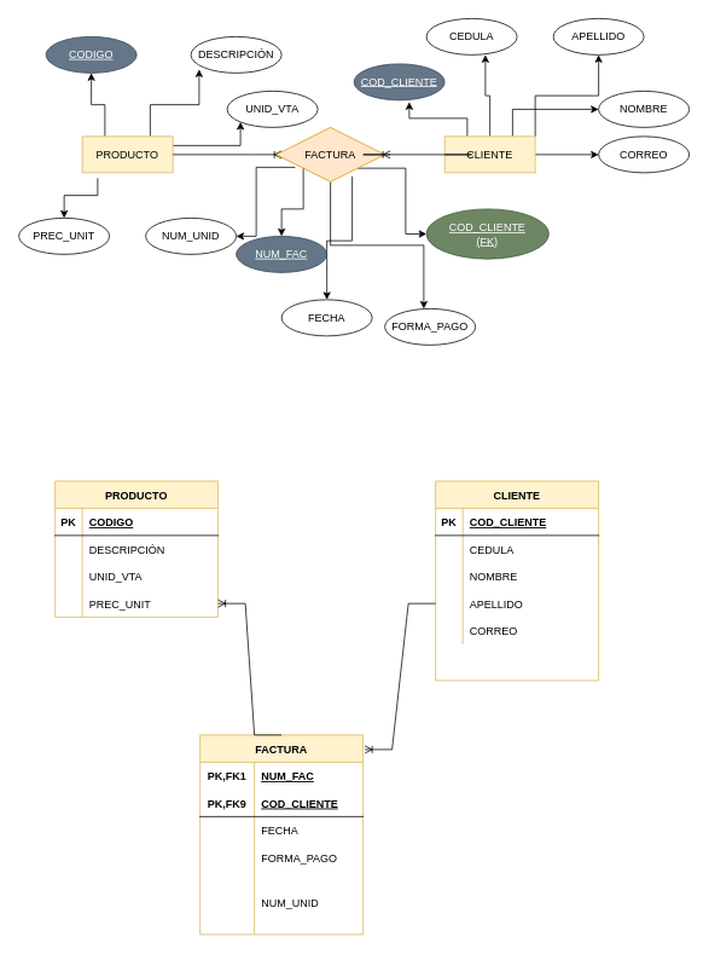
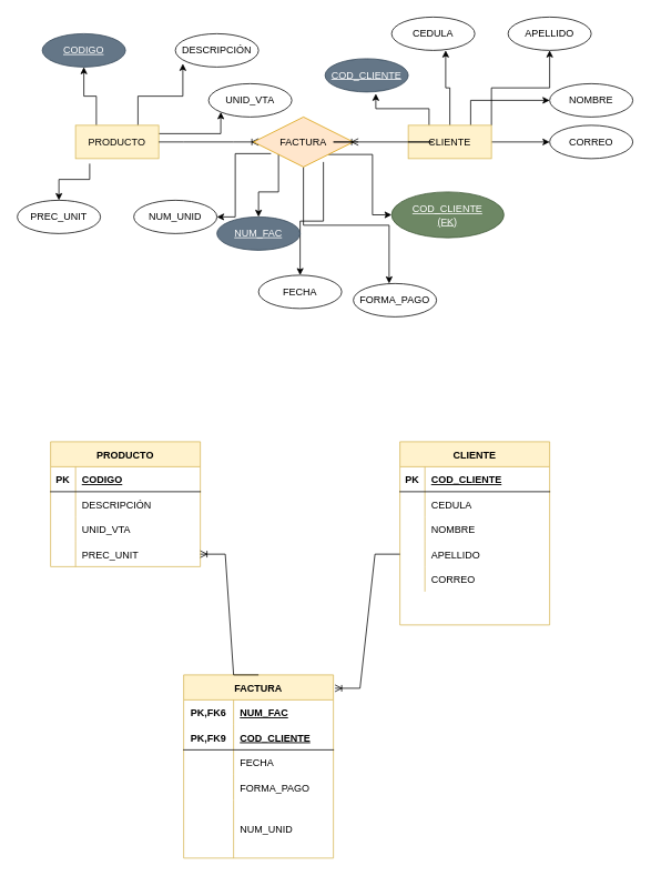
  <mxCell id="0" />
  <mxCell id="1" parent="0" />
  <mxCell id="2" style="edgeStyle=orthogonalEdgeStyle;rounded=0;orthogonalLoop=1;jettySize=auto;html=1;exitX=0.25;exitY=0;exitDx=0;exitDy=0;entryX=0.5;entryY=1;entryDx=0;entryDy=0;" edge="1" parent="1" source="6" target="7"><mxGeometry relative="1" as="geometry" /></mxCell>
  <mxCell id="3" style="edgeStyle=orthogonalEdgeStyle;rounded=0;orthogonalLoop=1;jettySize=auto;html=1;exitX=0.75;exitY=0;exitDx=0;exitDy=0;entryX=0.09;entryY=0.9;entryDx=0;entryDy=0;entryPerimeter=0;" edge="1" parent="1" source="6" target="10"><mxGeometry relative="1" as="geometry" /></mxCell>
  <mxCell id="4" style="edgeStyle=orthogonalEdgeStyle;rounded=0;orthogonalLoop=1;jettySize=auto;html=1;exitX=1;exitY=0.25;exitDx=0;exitDy=0;entryX=0;entryY=1;entryDx=0;entryDy=0;" edge="1" parent="1" source="6" target="9"><mxGeometry relative="1" as="geometry" /></mxCell>
  <mxCell id="5" style="edgeStyle=orthogonalEdgeStyle;rounded=0;orthogonalLoop=1;jettySize=auto;html=1;exitX=0.17;exitY=1.15;exitDx=0;exitDy=0;entryX=0.5;entryY=0;entryDx=0;entryDy=0;exitPerimeter=0;" edge="1" parent="1" source="6" target="8"><mxGeometry relative="1" as="geometry" /></mxCell>
  <mxCell id="6" value="PRODUCTO" style="whiteSpace=wrap;html=1;align=center;fillColor=#fff2cc;strokeColor=#d6b656;" vertex="1" parent="1"><mxGeometry x="90" y="150" width="100" height="40" as="geometry" /></mxCell>
  <mxCell id="7" value="CODIGO" style="ellipse;whiteSpace=wrap;html=1;align=center;fontStyle=4;fillColor=#647687;fontColor=#ffffff;strokeColor=#314354;" vertex="1" parent="1"><mxGeometry x="50" y="40" width="100" height="40" as="geometry" /></mxCell>
  <mxCell id="8" value="PREC_UNIT" style="ellipse;whiteSpace=wrap;html=1;align=center;" vertex="1" parent="1"><mxGeometry x="20" y="240" width="100" height="40" as="geometry" /></mxCell>
  <mxCell id="9" value="UNID_VTA" style="ellipse;whiteSpace=wrap;html=1;align=center;" vertex="1" parent="1"><mxGeometry x="250" y="100" width="100" height="40" as="geometry" /></mxCell>
  <mxCell id="10" value="DESCRIPCIÓN" style="ellipse;whiteSpace=wrap;html=1;align=center;" vertex="1" parent="1"><mxGeometry x="210" y="40" width="100" height="40" as="geometry" /></mxCell>
  <mxCell id="11" style="edgeStyle=orthogonalEdgeStyle;rounded=0;orthogonalLoop=1;jettySize=auto;html=1;exitX=0.25;exitY=0;exitDx=0;exitDy=0;entryX=0.61;entryY=1.05;entryDx=0;entryDy=0;entryPerimeter=0;" edge="1" parent="1" source="16" target="21"><mxGeometry relative="1" as="geometry" /></mxCell>
  <mxCell id="12" style="edgeStyle=orthogonalEdgeStyle;rounded=0;orthogonalLoop=1;jettySize=auto;html=1;exitX=0.5;exitY=0;exitDx=0;exitDy=0;entryX=0.65;entryY=1;entryDx=0;entryDy=0;entryPerimeter=0;" edge="1" parent="1" source="16" target="20"><mxGeometry relative="1" as="geometry" /></mxCell>
  <mxCell id="13" style="edgeStyle=orthogonalEdgeStyle;rounded=0;orthogonalLoop=1;jettySize=auto;html=1;exitX=0.75;exitY=0;exitDx=0;exitDy=0;entryX=0;entryY=0.5;entryDx=0;entryDy=0;" edge="1" parent="1" source="16" target="18"><mxGeometry relative="1" as="geometry" /></mxCell>
  <mxCell id="14" style="edgeStyle=orthogonalEdgeStyle;rounded=0;orthogonalLoop=1;jettySize=auto;html=1;exitX=1;exitY=0.5;exitDx=0;exitDy=0;entryX=0;entryY=0.5;entryDx=0;entryDy=0;" edge="1" parent="1" source="16" target="17"><mxGeometry relative="1" as="geometry" /></mxCell>
  <mxCell id="15" style="edgeStyle=orthogonalEdgeStyle;rounded=0;orthogonalLoop=1;jettySize=auto;html=1;exitX=1;exitY=0;exitDx=0;exitDy=0;" edge="1" parent="1" source="16" target="19"><mxGeometry relative="1" as="geometry" /></mxCell>
  <mxCell id="16" value="CLIENTE" style="whiteSpace=wrap;html=1;align=center;fillColor=#fff2cc;strokeColor=#d6b656;" vertex="1" parent="1"><mxGeometry x="490" y="150" width="100" height="40" as="geometry" /></mxCell>
  <mxCell id="17" value="CORREO" style="ellipse;whiteSpace=wrap;html=1;align=center;" vertex="1" parent="1"><mxGeometry x="660" y="150" width="100" height="40" as="geometry" /></mxCell>
  <mxCell id="18" value="NOMBRE" style="ellipse;whiteSpace=wrap;html=1;align=center;" vertex="1" parent="1"><mxGeometry x="660" y="100" width="100" height="40" as="geometry" /></mxCell>
  <mxCell id="19" value="APELLIDO" style="ellipse;whiteSpace=wrap;html=1;align=center;" vertex="1" parent="1"><mxGeometry x="610" y="20" width="100" height="40" as="geometry" /></mxCell>
  <mxCell id="20" value="CEDULA" style="ellipse;whiteSpace=wrap;html=1;align=center;" vertex="1" parent="1"><mxGeometry x="470" y="20" width="100" height="40" as="geometry" /></mxCell>
  <mxCell id="21" value="COD_CLIENTE" style="ellipse;whiteSpace=wrap;html=1;align=center;fontStyle=4;fillColor=#647687;fontColor=#ffffff;strokeColor=#314354;" vertex="1" parent="1"><mxGeometry x="390" y="70" width="100" height="40" as="geometry" /></mxCell>
  <mxCell id="22" style="edgeStyle=orthogonalEdgeStyle;rounded=0;orthogonalLoop=1;jettySize=auto;html=1;exitX=0;exitY=1;exitDx=0;exitDy=0;entryX=0.5;entryY=0;entryDx=0;entryDy=0;" edge="1" parent="1" source="80" target="27"><mxGeometry relative="1" as="geometry"><mxPoint x="324" y="390" as="sourcePoint" /></mxGeometry></mxCell>
  <mxCell id="23" style="edgeStyle=orthogonalEdgeStyle;rounded=0;orthogonalLoop=1;jettySize=auto;html=1;exitX=0.7;exitY=0.9;exitDx=0;exitDy=0;entryX=0.5;entryY=0;entryDx=0;entryDy=0;exitPerimeter=0;" edge="1" parent="1" source="80" target="28"><mxGeometry relative="1" as="geometry"><mxPoint x="349" y="400" as="sourcePoint" /></mxGeometry></mxCell>
  <mxCell id="24" style="edgeStyle=orthogonalEdgeStyle;rounded=0;orthogonalLoop=1;jettySize=auto;html=1;exitX=0.5;exitY=1;exitDx=0;exitDy=0;entryX=0.43;entryY=0;entryDx=0;entryDy=0;entryPerimeter=0;" edge="1" parent="1" source="80" target="29"><mxGeometry relative="1" as="geometry"><mxPoint x="399" y="400" as="sourcePoint" /></mxGeometry></mxCell>
  <mxCell id="25" style="edgeStyle=orthogonalEdgeStyle;rounded=0;orthogonalLoop=1;jettySize=auto;html=1;exitX=1;exitY=1;exitDx=0;exitDy=0;entryX=0;entryY=0.5;entryDx=0;entryDy=0;" edge="1" parent="1" source="80" target="31"><mxGeometry relative="1" as="geometry"><mxPoint x="424" y="380" as="sourcePoint" /></mxGeometry></mxCell>
  <mxCell id="26" style="edgeStyle=orthogonalEdgeStyle;rounded=0;orthogonalLoop=1;jettySize=auto;html=1;exitX=0.175;exitY=0.733;exitDx=0;exitDy=0;entryX=1;entryY=0.5;entryDx=0;entryDy=0;exitPerimeter=0;" edge="1" parent="1" source="80" target="32"><mxGeometry relative="1" as="geometry"><mxPoint x="324" y="370" as="sourcePoint" /></mxGeometry></mxCell>
  <mxCell id="27" value="NUM_FAC" style="ellipse;whiteSpace=wrap;html=1;align=center;fontStyle=4;fillColor=#647687;fontColor=#ffffff;strokeColor=#314354;" vertex="1" parent="1"><mxGeometry x="260" y="260" width="100" height="40" as="geometry" /></mxCell>
  <mxCell id="28" value="FECHA" style="ellipse;whiteSpace=wrap;html=1;align=center;" vertex="1" parent="1"><mxGeometry x="310" y="330" width="100" height="40" as="geometry" /></mxCell>
  <mxCell id="29" value="FORMA_PAGO" style="ellipse;whiteSpace=wrap;html=1;align=center;" vertex="1" parent="1"><mxGeometry x="424" y="340" width="100" height="40" as="geometry" /></mxCell>
  <mxCell id="30" value="" style="edgeStyle=entityRelationEdgeStyle;fontSize=12;html=1;endArrow=ERoneToMany;rounded=0;exitX=1;exitY=0.5;exitDx=0;exitDy=0;entryX=0;entryY=0.5;entryDx=0;entryDy=0;" edge="1" parent="1" source="6"><mxGeometry width="100" height="100" relative="1" as="geometry"><mxPoint x="370" y="450" as="sourcePoint" /><mxPoint x="310" y="170" as="targetPoint" /></mxGeometry></mxCell>
  <mxCell id="31" value="COD_CLIENTE&lt;br&gt;(FK)" style="ellipse;whiteSpace=wrap;html=1;align=center;fontStyle=4;fillColor=#6d8764;fontColor=#ffffff;strokeColor=#3A5431;" vertex="1" parent="1"><mxGeometry x="470" y="230" width="135" height="55" as="geometry" /></mxCell>
  <mxCell id="32" value="NUM_UNID" style="ellipse;whiteSpace=wrap;html=1;align=center;" vertex="1" parent="1"><mxGeometry x="160" y="240" width="100" height="40" as="geometry" /></mxCell>
  <mxCell id="33" value="PRODUCTO" style="shape=table;startSize=30;container=1;collapsible=1;childLayout=tableLayout;fixedRows=1;rowLines=0;fontStyle=1;align=center;resizeLast=1;fillColor=#fff2cc;strokeColor=#d6b656;" vertex="1" parent="1"><mxGeometry x="60" y="530" width="180" height="150" as="geometry" /></mxCell>
  <mxCell id="34" value="" style="shape=tableRow;horizontal=0;startSize=0;swimlaneHead=0;swimlaneBody=0;fillColor=none;collapsible=0;dropTarget=0;points=[[0,0.5],[1,0.5]];portConstraint=eastwest;top=0;left=0;right=0;bottom=1;" vertex="1" parent="33"><mxGeometry y="30" width="180" height="30" as="geometry" /></mxCell>
  <mxCell id="35" value="PK" style="shape=partialRectangle;connectable=0;fillColor=none;top=0;left=0;bottom=0;right=0;fontStyle=1;overflow=hidden;" vertex="1" parent="34"><mxGeometry width="30" height="30" as="geometry"><mxRectangle width="30" height="30" as="alternateBounds" /></mxGeometry></mxCell>
  <mxCell id="36" value="CODIGO" style="shape=partialRectangle;connectable=0;fillColor=none;top=0;left=0;bottom=0;right=0;align=left;spacingLeft=6;fontStyle=5;overflow=hidden;" vertex="1" parent="34"><mxGeometry x="30" width="150" height="30" as="geometry"><mxRectangle width="150" height="30" as="alternateBounds" /></mxGeometry></mxCell>
  <mxCell id="37" value="" style="shape=tableRow;horizontal=0;startSize=0;swimlaneHead=0;swimlaneBody=0;fillColor=none;collapsible=0;dropTarget=0;points=[[0,0.5],[1,0.5]];portConstraint=eastwest;top=0;left=0;right=0;bottom=0;" vertex="1" parent="33"><mxGeometry y="60" width="180" height="30" as="geometry" /></mxCell>
  <mxCell id="38" value="" style="shape=partialRectangle;connectable=0;fillColor=none;top=0;left=0;bottom=0;right=0;editable=1;overflow=hidden;" vertex="1" parent="37"><mxGeometry width="30" height="30" as="geometry"><mxRectangle width="30" height="30" as="alternateBounds" /></mxGeometry></mxCell>
  <mxCell id="39" value="DESCRIPCIÓN" style="shape=partialRectangle;connectable=0;fillColor=none;top=0;left=0;bottom=0;right=0;align=left;spacingLeft=6;overflow=hidden;" vertex="1" parent="37"><mxGeometry x="30" width="150" height="30" as="geometry"><mxRectangle width="150" height="30" as="alternateBounds" /></mxGeometry></mxCell>
  <mxCell id="40" value="" style="shape=tableRow;horizontal=0;startSize=0;swimlaneHead=0;swimlaneBody=0;fillColor=none;collapsible=0;dropTarget=0;points=[[0,0.5],[1,0.5]];portConstraint=eastwest;top=0;left=0;right=0;bottom=0;" vertex="1" parent="33"><mxGeometry y="90" width="180" height="30" as="geometry" /></mxCell>
  <mxCell id="41" value="" style="shape=partialRectangle;connectable=0;fillColor=none;top=0;left=0;bottom=0;right=0;editable=1;overflow=hidden;" vertex="1" parent="40"><mxGeometry width="30" height="30" as="geometry"><mxRectangle width="30" height="30" as="alternateBounds" /></mxGeometry></mxCell>
  <mxCell id="42" value="UNID_VTA" style="shape=partialRectangle;connectable=0;fillColor=none;top=0;left=0;bottom=0;right=0;align=left;spacingLeft=6;overflow=hidden;" vertex="1" parent="40"><mxGeometry x="30" width="150" height="30" as="geometry"><mxRectangle width="150" height="30" as="alternateBounds" /></mxGeometry></mxCell>
  <mxCell id="43" value="" style="shape=tableRow;horizontal=0;startSize=0;swimlaneHead=0;swimlaneBody=0;fillColor=none;collapsible=0;dropTarget=0;points=[[0,0.5],[1,0.5]];portConstraint=eastwest;top=0;left=0;right=0;bottom=0;" vertex="1" parent="33"><mxGeometry y="120" width="180" height="30" as="geometry" /></mxCell>
  <mxCell id="44" value="" style="shape=partialRectangle;connectable=0;fillColor=none;top=0;left=0;bottom=0;right=0;editable=1;overflow=hidden;" vertex="1" parent="43"><mxGeometry width="30" height="30" as="geometry"><mxRectangle width="30" height="30" as="alternateBounds" /></mxGeometry></mxCell>
  <mxCell id="45" value="PREC_UNIT" style="shape=partialRectangle;connectable=0;fillColor=none;top=0;left=0;bottom=0;right=0;align=left;spacingLeft=6;overflow=hidden;" vertex="1" parent="43"><mxGeometry x="30" width="150" height="30" as="geometry"><mxRectangle width="150" height="30" as="alternateBounds" /></mxGeometry></mxCell>
  <mxCell id="46" value="CLIENTE" style="shape=table;startSize=30;container=1;collapsible=1;childLayout=tableLayout;fixedRows=1;rowLines=0;fontStyle=1;align=center;resizeLast=1;fillColor=#fff2cc;strokeColor=#d6b656;" vertex="1" parent="1"><mxGeometry x="480" y="530" width="180" height="220" as="geometry" /></mxCell>
  <mxCell id="47" value="" style="shape=tableRow;horizontal=0;startSize=0;swimlaneHead=0;swimlaneBody=0;fillColor=none;collapsible=0;dropTarget=0;points=[[0,0.5],[1,0.5]];portConstraint=eastwest;top=0;left=0;right=0;bottom=1;" vertex="1" parent="46"><mxGeometry y="30" width="180" height="30" as="geometry" /></mxCell>
  <mxCell id="48" value="PK" style="shape=partialRectangle;connectable=0;fillColor=none;top=0;left=0;bottom=0;right=0;fontStyle=1;overflow=hidden;" vertex="1" parent="47"><mxGeometry width="30" height="30" as="geometry"><mxRectangle width="30" height="30" as="alternateBounds" /></mxGeometry></mxCell>
  <mxCell id="49" value="COD_CLIENTE" style="shape=partialRectangle;connectable=0;fillColor=none;top=0;left=0;bottom=0;right=0;align=left;spacingLeft=6;fontStyle=5;overflow=hidden;" vertex="1" parent="47"><mxGeometry x="30" width="150" height="30" as="geometry"><mxRectangle width="150" height="30" as="alternateBounds" /></mxGeometry></mxCell>
  <mxCell id="50" value="" style="shape=tableRow;horizontal=0;startSize=0;swimlaneHead=0;swimlaneBody=0;fillColor=none;collapsible=0;dropTarget=0;points=[[0,0.5],[1,0.5]];portConstraint=eastwest;top=0;left=0;right=0;bottom=0;" vertex="1" parent="46"><mxGeometry y="60" width="180" height="30" as="geometry" /></mxCell>
  <mxCell id="51" value="" style="shape=partialRectangle;connectable=0;fillColor=none;top=0;left=0;bottom=0;right=0;editable=1;overflow=hidden;" vertex="1" parent="50"><mxGeometry width="30" height="30" as="geometry"><mxRectangle width="30" height="30" as="alternateBounds" /></mxGeometry></mxCell>
  <mxCell id="52" value="CEDULA" style="shape=partialRectangle;connectable=0;fillColor=none;top=0;left=0;bottom=0;right=0;align=left;spacingLeft=6;overflow=hidden;" vertex="1" parent="50"><mxGeometry x="30" width="150" height="30" as="geometry"><mxRectangle width="150" height="30" as="alternateBounds" /></mxGeometry></mxCell>
  <mxCell id="53" value="" style="shape=tableRow;horizontal=0;startSize=0;swimlaneHead=0;swimlaneBody=0;fillColor=none;collapsible=0;dropTarget=0;points=[[0,0.5],[1,0.5]];portConstraint=eastwest;top=0;left=0;right=0;bottom=0;" vertex="1" parent="46"><mxGeometry y="90" width="180" height="30" as="geometry" /></mxCell>
  <mxCell id="54" value="" style="shape=partialRectangle;connectable=0;fillColor=none;top=0;left=0;bottom=0;right=0;editable=1;overflow=hidden;" vertex="1" parent="53"><mxGeometry width="30" height="30" as="geometry"><mxRectangle width="30" height="30" as="alternateBounds" /></mxGeometry></mxCell>
  <mxCell id="55" value="NOMBRE" style="shape=partialRectangle;connectable=0;fillColor=none;top=0;left=0;bottom=0;right=0;align=left;spacingLeft=6;overflow=hidden;" vertex="1" parent="53"><mxGeometry x="30" width="150" height="30" as="geometry"><mxRectangle width="150" height="30" as="alternateBounds" /></mxGeometry></mxCell>
  <mxCell id="56" value="" style="shape=tableRow;horizontal=0;startSize=0;swimlaneHead=0;swimlaneBody=0;fillColor=none;collapsible=0;dropTarget=0;points=[[0,0.5],[1,0.5]];portConstraint=eastwest;top=0;left=0;right=0;bottom=0;" vertex="1" parent="46"><mxGeometry y="120" width="180" height="30" as="geometry" /></mxCell>
  <mxCell id="57" value="" style="shape=partialRectangle;connectable=0;fillColor=none;top=0;left=0;bottom=0;right=0;editable=1;overflow=hidden;" vertex="1" parent="56"><mxGeometry width="30" height="30" as="geometry"><mxRectangle width="30" height="30" as="alternateBounds" /></mxGeometry></mxCell>
  <mxCell id="58" value="APELLIDO" style="shape=partialRectangle;connectable=0;fillColor=none;top=0;left=0;bottom=0;right=0;align=left;spacingLeft=6;overflow=hidden;" vertex="1" parent="56"><mxGeometry x="30" width="150" height="30" as="geometry"><mxRectangle width="150" height="30" as="alternateBounds" /></mxGeometry></mxCell>
  <mxCell id="59" value="" style="shape=tableRow;horizontal=0;startSize=0;swimlaneHead=0;swimlaneBody=0;fillColor=none;collapsible=0;dropTarget=0;points=[[0,0.5],[1,0.5]];portConstraint=eastwest;top=0;left=0;right=0;bottom=0;" vertex="1" parent="46"><mxGeometry y="150" width="180" height="30" as="geometry" /></mxCell>
  <mxCell id="60" value="" style="shape=partialRectangle;connectable=0;fillColor=none;top=0;left=0;bottom=0;right=0;editable=1;overflow=hidden;" vertex="1" parent="59"><mxGeometry width="30" height="30" as="geometry"><mxRectangle width="30" height="30" as="alternateBounds" /></mxGeometry></mxCell>
  <mxCell id="61" value="CORREO" style="shape=partialRectangle;connectable=0;fillColor=none;top=0;left=0;bottom=0;right=0;align=left;spacingLeft=6;overflow=hidden;" vertex="1" parent="59"><mxGeometry x="30" width="150" height="30" as="geometry"><mxRectangle width="150" height="30" as="alternateBounds" /></mxGeometry></mxCell>
  <mxCell id="62" value="" style="edgeStyle=entityRelationEdgeStyle;fontSize=12;html=1;endArrow=ERoneToMany;rounded=0;entryX=1.011;entryY=0.073;entryDx=0;entryDy=0;exitX=0;exitY=0.5;exitDx=0;exitDy=0;entryPerimeter=0;" edge="1" parent="1" source="56" target="63"><mxGeometry width="100" height="100" relative="1" as="geometry"><mxPoint x="480" y="659" as="sourcePoint" /><mxPoint x="430" y="875" as="targetPoint" /></mxGeometry></mxCell>
  <mxCell id="63" value="FACTURA" style="shape=table;startSize=30;container=1;collapsible=1;childLayout=tableLayout;fixedRows=1;rowLines=0;fontStyle=1;align=center;resizeLast=1;fillColor=#fff2cc;strokeColor=#d6b656;" vertex="1" parent="1"><mxGeometry x="220" y="810" width="180" height="220" as="geometry" /></mxCell>
  <mxCell id="64" value="" style="shape=tableRow;horizontal=0;startSize=0;swimlaneHead=0;swimlaneBody=0;fillColor=none;collapsible=0;dropTarget=0;points=[[0,0.5],[1,0.5]];portConstraint=eastwest;top=0;left=0;right=0;bottom=0;" vertex="1" parent="63"><mxGeometry y="30" width="180" height="30" as="geometry" /></mxCell>
- <mxCell id="65" value="PK,FK1" style="shape=partialRectangle;connectable=0;fillColor=none;top=0;left=0;bottom=0;right=0;fontStyle=1;overflow=hidden;" vertex="1" parent="64"><mxGeometry width="60" height="30" as="geometry"><mxRectangle width="60" height="30" as="alternateBounds" /></mxGeometry></mxCell>
+ <mxCell id="65" value="PK,FK6" style="shape=partialRectangle;connectable=0;fillColor=none;top=0;left=0;bottom=0;right=0;fontStyle=1;overflow=hidden;" vertex="1" parent="64"><mxGeometry width="60" height="30" as="geometry"><mxRectangle width="60" height="30" as="alternateBounds" /></mxGeometry></mxCell>
  <mxCell id="66" value="NUM_FAC" style="shape=partialRectangle;connectable=0;fillColor=none;top=0;left=0;bottom=0;right=0;align=left;spacingLeft=6;fontStyle=5;overflow=hidden;" vertex="1" parent="64"><mxGeometry x="60" width="120" height="30" as="geometry"><mxRectangle width="120" height="30" as="alternateBounds" /></mxGeometry></mxCell>
  <mxCell id="67" value="" style="shape=tableRow;horizontal=0;startSize=0;swimlaneHead=0;swimlaneBody=0;fillColor=none;collapsible=0;dropTarget=0;points=[[0,0.5],[1,0.5]];portConstraint=eastwest;top=0;left=0;right=0;bottom=1;" vertex="1" parent="63"><mxGeometry y="60" width="180" height="30" as="geometry" /></mxCell>
  <mxCell id="68" value="PK,FK9" style="shape=partialRectangle;connectable=0;fillColor=none;top=0;left=0;bottom=0;right=0;fontStyle=1;overflow=hidden;" vertex="1" parent="67"><mxGeometry width="60" height="30" as="geometry"><mxRectangle width="60" height="30" as="alternateBounds" /></mxGeometry></mxCell>
  <mxCell id="69" value="COD_CLIENTE" style="shape=partialRectangle;connectable=0;fillColor=none;top=0;left=0;bottom=0;right=0;align=left;spacingLeft=6;fontStyle=5;overflow=hidden;" vertex="1" parent="67"><mxGeometry x="60" width="120" height="30" as="geometry"><mxRectangle width="120" height="30" as="alternateBounds" /></mxGeometry></mxCell>
  <mxCell id="70" value="" style="shape=tableRow;horizontal=0;startSize=0;swimlaneHead=0;swimlaneBody=0;fillColor=none;collapsible=0;dropTarget=0;points=[[0,0.5],[1,0.5]];portConstraint=eastwest;top=0;left=0;right=0;bottom=0;" vertex="1" parent="63"><mxGeometry y="90" width="180" height="30" as="geometry" /></mxCell>
  <mxCell id="71" value="" style="shape=partialRectangle;connectable=0;fillColor=none;top=0;left=0;bottom=0;right=0;editable=1;overflow=hidden;" vertex="1" parent="70"><mxGeometry width="60" height="30" as="geometry"><mxRectangle width="60" height="30" as="alternateBounds" /></mxGeometry></mxCell>
  <mxCell id="72" value="FECHA" style="shape=partialRectangle;connectable=0;fillColor=none;top=0;left=0;bottom=0;right=0;align=left;spacingLeft=6;overflow=hidden;" vertex="1" parent="70"><mxGeometry x="60" width="120" height="30" as="geometry"><mxRectangle width="120" height="30" as="alternateBounds" /></mxGeometry></mxCell>
  <mxCell id="73" value="" style="shape=tableRow;horizontal=0;startSize=0;swimlaneHead=0;swimlaneBody=0;fillColor=none;collapsible=0;dropTarget=0;points=[[0,0.5],[1,0.5]];portConstraint=eastwest;top=0;left=0;right=0;bottom=0;" vertex="1" parent="63"><mxGeometry y="120" width="180" height="30" as="geometry" /></mxCell>
  <mxCell id="74" value="" style="shape=partialRectangle;connectable=0;fillColor=none;top=0;left=0;bottom=0;right=0;editable=1;overflow=hidden;" vertex="1" parent="73"><mxGeometry width="60" height="30" as="geometry"><mxRectangle width="60" height="30" as="alternateBounds" /></mxGeometry></mxCell>
  <mxCell id="75" value="FORMA_PAGO" style="shape=partialRectangle;connectable=0;fillColor=none;top=0;left=0;bottom=0;right=0;align=left;spacingLeft=6;overflow=hidden;" vertex="1" parent="73"><mxGeometry x="60" width="120" height="30" as="geometry"><mxRectangle width="120" height="30" as="alternateBounds" /></mxGeometry></mxCell>
  <mxCell id="76" value="" style="shape=tableRow;horizontal=0;startSize=0;swimlaneHead=0;swimlaneBody=0;fillColor=none;collapsible=0;dropTarget=0;points=[[0,0.5],[1,0.5]];portConstraint=eastwest;top=0;left=0;right=0;bottom=0;" vertex="1" parent="63"><mxGeometry y="150" width="180" height="70" as="geometry" /></mxCell>
  <mxCell id="77" value="" style="shape=partialRectangle;connectable=0;fillColor=none;top=0;left=0;bottom=0;right=0;editable=1;overflow=hidden;" vertex="1" parent="76"><mxGeometry width="60" height="70" as="geometry"><mxRectangle width="60" height="70" as="alternateBounds" /></mxGeometry></mxCell>
  <mxCell id="78" value="NUM_UNID" style="shape=partialRectangle;connectable=0;fillColor=none;top=0;left=0;bottom=0;right=0;align=left;spacingLeft=6;overflow=hidden;" vertex="1" parent="76"><mxGeometry x="60" width="120" height="70" as="geometry"><mxRectangle width="120" height="70" as="alternateBounds" /></mxGeometry></mxCell>
  <mxCell id="79" value="" style="edgeStyle=entityRelationEdgeStyle;fontSize=12;html=1;endArrow=ERoneToMany;rounded=0;entryX=1;entryY=0.5;entryDx=0;entryDy=0;exitX=0.5;exitY=0;exitDx=0;exitDy=0;" edge="1" parent="1" source="63" target="43"><mxGeometry width="100" height="100" relative="1" as="geometry"><mxPoint x="370" y="800" as="sourcePoint" /><mxPoint x="470" y="700" as="targetPoint" /></mxGeometry></mxCell>
  <mxCell id="80" value="FACTURA" style="shape=rhombus;perimeter=rhombusPerimeter;whiteSpace=wrap;html=1;align=center;fillColor=#ffe6cc;strokeColor=#d79b00;" vertex="1" parent="1"><mxGeometry x="304" y="140" width="120" height="60" as="geometry" /></mxCell>
  <mxCell id="81" value="" style="edgeStyle=entityRelationEdgeStyle;fontSize=12;html=1;endArrow=ERoneToMany;rounded=0;exitX=0;exitY=0.5;exitDx=0;exitDy=0;" edge="1" parent="1" source="16"><mxGeometry width="100" height="100" relative="1" as="geometry"><mxPoint x="370" y="420" as="sourcePoint" /><mxPoint x="430" y="170" as="targetPoint" /></mxGeometry></mxCell>
